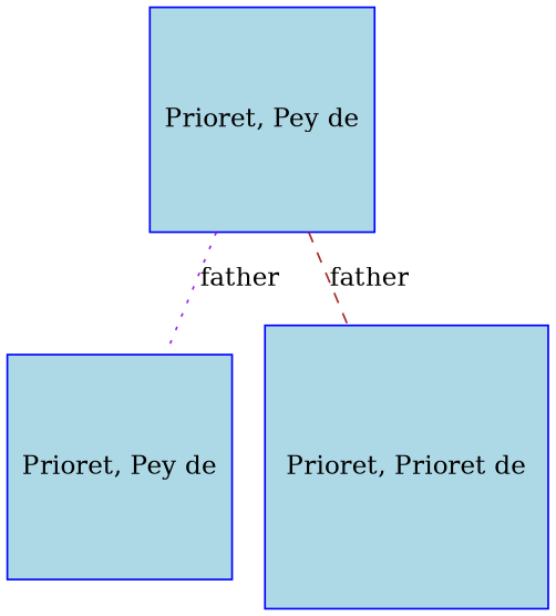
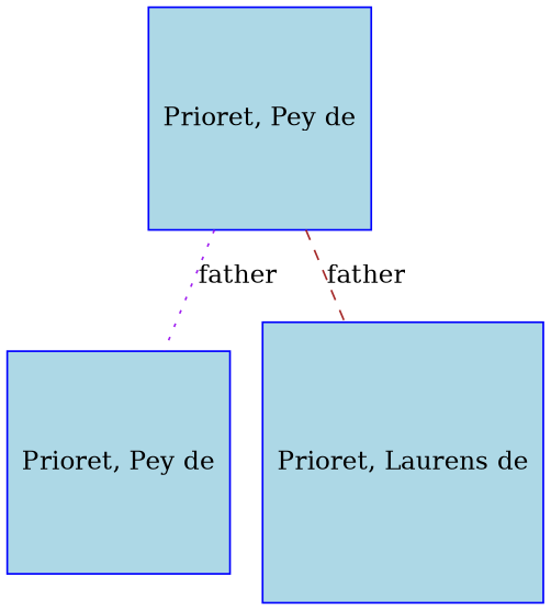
  digraph {
    node [color=blue regular=1 shape=box style=filled fillcolor=lightblue]
    edge [arrowsize=0.0 dir=none]
    n1 [label="Prioret, Pey de"]
    n2 [label="Prioret, Pey de"]
-   n3 [label="Prioret, Prioret de"]
+   n3 [label="Prioret, Laurens de"]
    n2 -> n1 [label=father color=purple style=dotted]
    n2 -> n3 [label=father color=brown style=dashed]
  }
